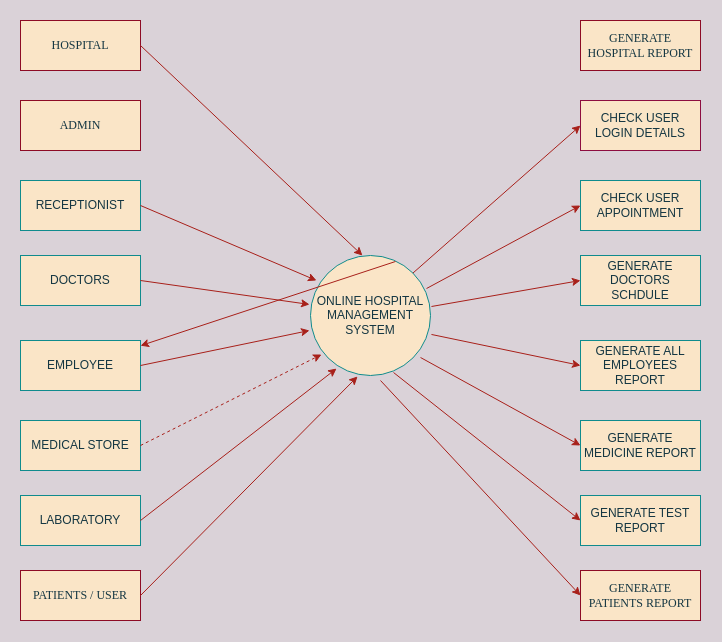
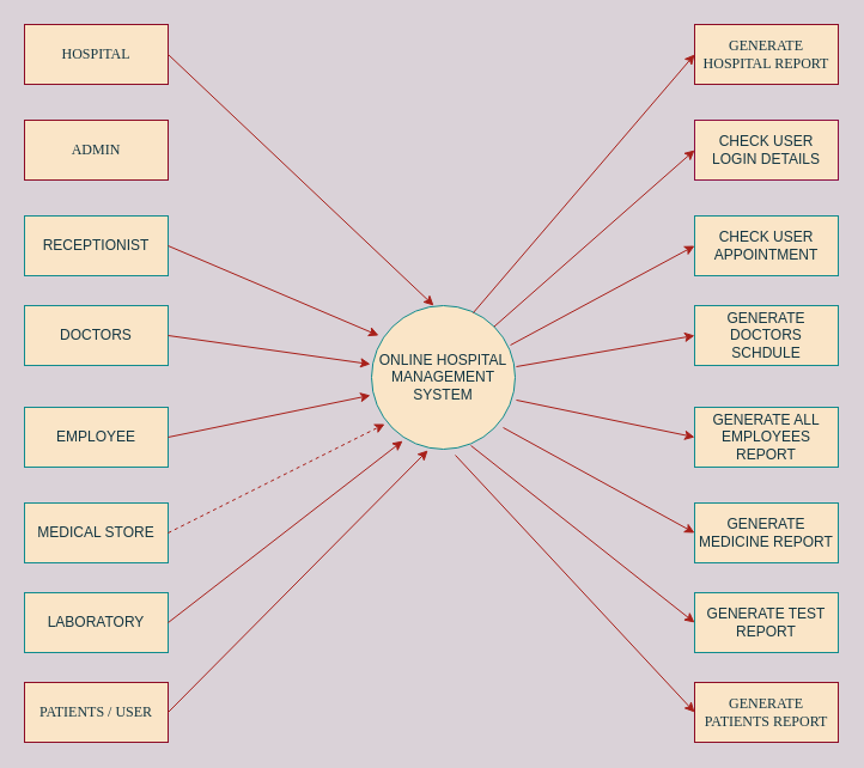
  <mxCell id="0" />
  <mxCell id="1" parent="0" />
  <mxCell id="2" value="ONLINE HOSPITAL MANAGEMENT SYSTEM" style="ellipse;whiteSpace=wrap;html=1;aspect=fixed;fillColor=#FAE5C7;strokeColor=#0F8B8D;fontColor=#143642;" parent="1" vertex="1"><mxGeometry x="310" y="255" width="120" height="120" as="geometry" /></mxCell>
  <mxCell id="3" value="&lt;font face=&quot;Verdana&quot; style=&quot;font-size: 12px&quot;&gt;ADMIN&lt;/font&gt;" style="rounded=0;whiteSpace=wrap;html=1;fillColor=#FAE5C7;strokeColor=#8D0B25;fontColor=#143642;" parent="1" vertex="1"><mxGeometry x="20" y="100" width="120" height="50" as="geometry" /></mxCell>
  <mxCell id="4" value="RECEPTIONIST" style="rounded=0;whiteSpace=wrap;html=1;fillColor=#FAE5C7;strokeColor=#0F8B8D;fontColor=#143642;" parent="1" vertex="1"><mxGeometry x="20" y="180" width="120" height="50" as="geometry" /></mxCell>
  <mxCell id="5" value="DOCTORS" style="rounded=0;whiteSpace=wrap;html=1;fillColor=#FAE5C7;strokeColor=#0F8B8D;fontColor=#143642;" parent="1" vertex="1"><mxGeometry x="20" y="255" width="120" height="50" as="geometry" /></mxCell>
  <mxCell id="6" value="EMPLOYEE" style="rounded=0;whiteSpace=wrap;html=1;fillColor=#FAE5C7;strokeColor=#0F8B8D;fontColor=#143642;" parent="1" vertex="1"><mxGeometry x="20" y="340" width="120" height="50" as="geometry" /></mxCell>
  <mxCell id="7" value="MEDICAL STORE" style="rounded=0;whiteSpace=wrap;html=1;fillColor=#FAE5C7;strokeColor=#0F8B8D;fontColor=#143642;" parent="1" vertex="1"><mxGeometry x="20" y="420" width="120" height="50" as="geometry" /></mxCell>
  <mxCell id="8" value="LABORATORY" style="rounded=0;whiteSpace=wrap;html=1;fillColor=#FAE5C7;strokeColor=#0F8B8D;fontColor=#143642;" parent="1" vertex="1"><mxGeometry x="20" y="495" width="120" height="50" as="geometry" /></mxCell>
  <mxCell id="9" value="CHECK USER LOGIN DETAILS" style="rounded=0;whiteSpace=wrap;html=1;fillColor=#FAE5C7;strokeColor=#8D0D40;fontColor=#143642;" parent="1" vertex="1"><mxGeometry x="580" y="100" width="120" height="50" as="geometry" /></mxCell>
  <mxCell id="10" value="CHECK USER APPOINTMENT" style="rounded=0;whiteSpace=wrap;html=1;fillColor=#FAE5C7;strokeColor=#0F8B8D;fontColor=#143642;" parent="1" vertex="1"><mxGeometry x="580" y="180" width="120" height="50" as="geometry" /></mxCell>
  <mxCell id="11" value="GENERATE DOCTORS SCHDULE" style="rounded=0;whiteSpace=wrap;html=1;fillColor=#FAE5C7;strokeColor=#0F8B8D;fontColor=#143642;" parent="1" vertex="1"><mxGeometry x="580" y="255" width="120" height="50" as="geometry" /></mxCell>
  <mxCell id="12" value="GENERATE ALL EMPLOYEES REPORT" style="rounded=0;whiteSpace=wrap;html=1;fillColor=#FAE5C7;strokeColor=#0F8B8D;fontColor=#143642;" parent="1" vertex="1"><mxGeometry x="580" y="340" width="120" height="50" as="geometry" /></mxCell>
  <mxCell id="13" value="GENERATE MEDICINE REPORT" style="rounded=0;whiteSpace=wrap;html=1;fillColor=#FAE5C7;strokeColor=#0F8B8D;fontColor=#143642;" parent="1" vertex="1"><mxGeometry x="580" y="420" width="120" height="50" as="geometry" /></mxCell>
  <mxCell id="14" value="GENERATE TEST REPORT" style="rounded=0;whiteSpace=wrap;html=1;fillColor=#FAE5C7;strokeColor=#0F8B8D;fontColor=#143642;" parent="1" vertex="1"><mxGeometry x="580" y="495" width="120" height="50" as="geometry" /></mxCell>
  <mxCell id="15" value="" style="endArrow=classic;html=1;exitX=1;exitY=0.5;exitDx=0;exitDy=0;strokeColor=#A8201A;fontColor=#143642;labelBackgroundColor=#DAD2D8;" parent="1" source="4" edge="1"><mxGeometry width="50" height="50" relative="1" as="geometry"><mxPoint x="360" y="340" as="sourcePoint" /><mxPoint x="316" y="280" as="targetPoint" /></mxGeometry></mxCell>
  <mxCell id="16" value="" style="endArrow=classic;html=1;exitX=1;exitY=0.5;exitDx=0;exitDy=0;entryX=-0.008;entryY=0.408;entryDx=0;entryDy=0;entryPerimeter=0;strokeColor=#A8201A;fontColor=#143642;labelBackgroundColor=#DAD2D8;" parent="1" source="5" target="2" edge="1"><mxGeometry width="50" height="50" relative="1" as="geometry"><mxPoint x="360" y="340" as="sourcePoint" /><mxPoint x="320" y="290" as="targetPoint" /></mxGeometry></mxCell>
  <mxCell id="17" value="" style="endArrow=classic;html=1;exitX=1;exitY=0.5;exitDx=0;exitDy=0;strokeColor=#A8201A;fontColor=#143642;labelBackgroundColor=#DAD2D8;" parent="1" source="6" edge="1"><mxGeometry width="50" height="50" relative="1" as="geometry"><mxPoint x="360" y="340" as="sourcePoint" /><mxPoint x="309" y="330" as="targetPoint" /></mxGeometry></mxCell>
  <mxCell id="18" value="" style="endArrow=classic;html=1;exitX=1;exitY=0.5;exitDx=0;exitDy=0;entryX=0.092;entryY=0.825;entryDx=0;entryDy=0;entryPerimeter=0;strokeColor=#A8201A;fontColor=#143642;labelBackgroundColor=#DAD2D8;dashed=1;" parent="1" source="7" target="2" edge="1"><mxGeometry width="50" height="50" relative="1" as="geometry"><mxPoint x="360" y="340" as="sourcePoint" /><mxPoint x="410" y="290" as="targetPoint" /></mxGeometry></mxCell>
  <mxCell id="19" value="" style="endArrow=classic;html=1;exitX=1;exitY=0.5;exitDx=0;exitDy=0;entryX=0.217;entryY=0.942;entryDx=0;entryDy=0;entryPerimeter=0;strokeColor=#A8201A;fontColor=#143642;labelBackgroundColor=#DAD2D8;" parent="1" source="8" target="2" edge="1"><mxGeometry width="50" height="50" relative="1" as="geometry"><mxPoint x="360" y="340" as="sourcePoint" /><mxPoint x="410" y="290" as="targetPoint" /></mxGeometry></mxCell>
  <mxCell id="20" value="" style="endArrow=classic;html=1;entryX=0;entryY=0.5;entryDx=0;entryDy=0;exitX=1;exitY=0;exitDx=0;exitDy=0;strokeColor=#A8201A;fontColor=#143642;labelBackgroundColor=#DAD2D8;" parent="1" source="2" target="9" edge="1"><mxGeometry width="50" height="50" relative="1" as="geometry"><mxPoint x="360" y="340" as="sourcePoint" /><mxPoint x="410" y="290" as="targetPoint" /></mxGeometry></mxCell>
  <mxCell id="21" value="" style="endArrow=classic;html=1;entryX=0;entryY=0.5;entryDx=0;entryDy=0;exitX=0.967;exitY=0.275;exitDx=0;exitDy=0;exitPerimeter=0;strokeColor=#A8201A;fontColor=#143642;labelBackgroundColor=#DAD2D8;" parent="1" source="2" target="10" edge="1"><mxGeometry width="50" height="50" relative="1" as="geometry"><mxPoint x="360" y="340" as="sourcePoint" /><mxPoint x="410" y="290" as="targetPoint" /></mxGeometry></mxCell>
  <mxCell id="22" value="" style="endArrow=classic;html=1;entryX=0;entryY=0.5;entryDx=0;entryDy=0;exitX=1.008;exitY=0.425;exitDx=0;exitDy=0;exitPerimeter=0;strokeColor=#A8201A;fontColor=#143642;labelBackgroundColor=#DAD2D8;" parent="1" source="2" target="11" edge="1"><mxGeometry width="50" height="50" relative="1" as="geometry"><mxPoint x="360" y="340" as="sourcePoint" /><mxPoint x="410" y="290" as="targetPoint" /></mxGeometry></mxCell>
  <mxCell id="23" value="" style="endArrow=classic;html=1;entryX=0;entryY=0.5;entryDx=0;entryDy=0;exitX=1.008;exitY=0.658;exitDx=0;exitDy=0;exitPerimeter=0;strokeColor=#A8201A;fontColor=#143642;labelBackgroundColor=#DAD2D8;" parent="1" source="2" target="12" edge="1"><mxGeometry width="50" height="50" relative="1" as="geometry"><mxPoint x="360" y="340" as="sourcePoint" /><mxPoint x="410" y="290" as="targetPoint" /></mxGeometry></mxCell>
  <mxCell id="24" value="" style="endArrow=classic;html=1;entryX=0;entryY=0.5;entryDx=0;entryDy=0;exitX=0.917;exitY=0.85;exitDx=0;exitDy=0;exitPerimeter=0;strokeColor=#A8201A;fontColor=#143642;labelBackgroundColor=#DAD2D8;" parent="1" source="2" target="13" edge="1"><mxGeometry width="50" height="50" relative="1" as="geometry"><mxPoint x="360" y="340" as="sourcePoint" /><mxPoint x="410" y="290" as="targetPoint" /></mxGeometry></mxCell>
  <mxCell id="25" value="" style="endArrow=classic;html=1;entryX=0;entryY=0.5;entryDx=0;entryDy=0;exitX=0.692;exitY=0.975;exitDx=0;exitDy=0;exitPerimeter=0;strokeColor=#A8201A;fontColor=#143642;labelBackgroundColor=#DAD2D8;" parent="1" source="2" target="14" edge="1"><mxGeometry width="50" height="50" relative="1" as="geometry"><mxPoint x="360" y="340" as="sourcePoint" /><mxPoint x="410" y="290" as="targetPoint" /></mxGeometry></mxCell>
  <mxCell id="26" value="&lt;font face=&quot;Verdana&quot; style=&quot;font-size: 12px&quot;&gt;HOSPITAL&lt;/font&gt;" style="rounded=0;whiteSpace=wrap;html=1;fillColor=#FAE5C7;strokeColor=#8D0B25;fontColor=#143642;" parent="1" vertex="1"><mxGeometry x="20" y="20" width="120" height="50" as="geometry" /></mxCell>
  <mxCell id="27" value="&lt;font face=&quot;Verdana&quot; style=&quot;font-size: 12px&quot;&gt;GENERATE HOSPITAL REPORT&lt;/font&gt;" style="rounded=0;whiteSpace=wrap;html=1;fillColor=#FAE5C7;strokeColor=#8D0B25;fontColor=#143642;" parent="1" vertex="1"><mxGeometry x="580" y="20" width="120" height="50" as="geometry" /></mxCell>
  <mxCell id="28" value="" style="endArrow=classic;html=1;strokeColor=#A8201A;fillColor=#FAE5C7;fontColor=#143642;exitX=1;exitY=0.5;exitDx=0;exitDy=0;entryX=0.433;entryY=0;entryDx=0;entryDy=0;entryPerimeter=0;" parent="1" source="26" target="2" edge="1"><mxGeometry width="50" height="50" relative="1" as="geometry"><mxPoint x="360" y="190" as="sourcePoint" /><mxPoint x="410" y="140" as="targetPoint" /></mxGeometry></mxCell>
- <mxCell id="29" value="" style="endArrow=classic;html=1;strokeColor=#A8201A;fillColor=#FAE5C7;fontColor=#143642;exitX=0.708;exitY=0.05;exitDx=0;exitDy=0;exitPerimeter=0;" parent="1" source="2" target="6" edge="1"><mxGeometry width="50" height="50" relative="1" as="geometry"><mxPoint x="360" y="190" as="sourcePoint" /><mxPoint x="410" y="140" as="targetPoint" /></mxGeometry></mxCell>
+ <mxCell id="29" value="" style="endArrow=classic;html=1;strokeColor=#A8201A;fillColor=#FAE5C7;fontColor=#143642;entryX=0;entryY=0.5;entryDx=0;entryDy=0;exitX=0.708;exitY=0.05;exitDx=0;exitDy=0;exitPerimeter=0;" parent="1" source="2" target="27" edge="1"><mxGeometry width="50" height="50" relative="1" as="geometry"><mxPoint x="360" y="190" as="sourcePoint" /><mxPoint x="410" y="140" as="targetPoint" /></mxGeometry></mxCell>
  <mxCell id="30" value="&lt;font face=&quot;Verdana&quot; style=&quot;font-size: 12px&quot;&gt;PATIENTS / USER&lt;/font&gt;" style="rounded=0;whiteSpace=wrap;html=1;fillColor=#FAE5C7;strokeColor=#8D0B25;fontColor=#143642;" parent="1" vertex="1"><mxGeometry x="20" y="570" width="120" height="50" as="geometry" /></mxCell>
  <mxCell id="31" value="&lt;font face=&quot;Verdana&quot; style=&quot;font-size: 12px&quot;&gt;GENERATE PATIENTS REPORT&lt;/font&gt;" style="rounded=0;whiteSpace=wrap;html=1;fillColor=#FAE5C7;strokeColor=#8D0B25;fontColor=#143642;" parent="1" vertex="1"><mxGeometry x="580" y="570" width="120" height="50" as="geometry" /></mxCell>
  <mxCell id="32" value="" style="endArrow=classic;html=1;strokeColor=#A8201A;fillColor=#FAE5C7;fontColor=#143642;exitX=1;exitY=0.5;exitDx=0;exitDy=0;entryX=0.392;entryY=1.008;entryDx=0;entryDy=0;entryPerimeter=0;" parent="1" source="30" target="2" edge="1"><mxGeometry width="50" height="50" relative="1" as="geometry"><mxPoint x="360" y="510" as="sourcePoint" /><mxPoint x="410" y="460" as="targetPoint" /></mxGeometry></mxCell>
  <mxCell id="33" value="" style="endArrow=classic;html=1;strokeColor=#A8201A;fillColor=#FAE5C7;fontColor=#143642;entryX=0;entryY=0.5;entryDx=0;entryDy=0;" parent="1" target="31" edge="1"><mxGeometry width="50" height="50" relative="1" as="geometry"><mxPoint x="380" y="380" as="sourcePoint" /><mxPoint x="410" y="460" as="targetPoint" /></mxGeometry></mxCell>
